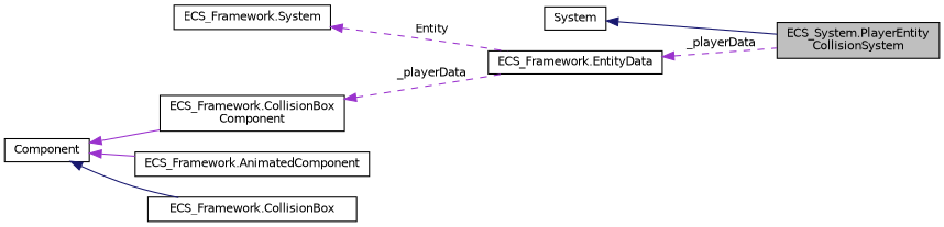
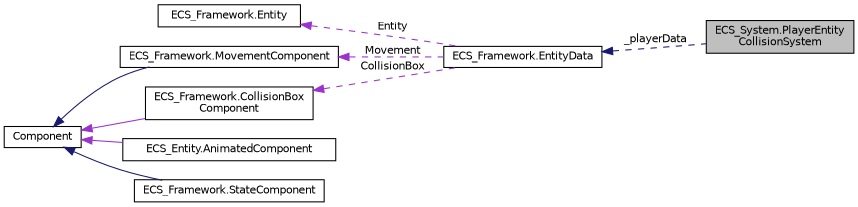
  digraph {
    rankdir=LR
    node [color=black fillcolor=white fontname=Helvetica fontsize=10 shape=record style=filled]
    edge [color=darkorchid3 dir=back fontname=Helvetica fontsize=10 labelfontname=Helvetica labelfontsize=10 style=solid]
    n1 [fillcolor=grey75 fontcolor=black height=0.2 label="ECS_System.PlayerEntity\lCollisionSystem" width=0.4]
-   n2 [height=0.2 label=System width=0.4]
    n3 [height=0.2 label="ECS_Framework.EntityData" width=0.4]
-   n4 [height=0.2 label="ECS_Framework.System" width=0.4]
+   n4 [height=0.2 label="ECS_Framework.Entity" width=0.4]
+   n5 [height=0.2 label="ECS_Framework.MovementComponent" width=0.4]
    n6 [height=0.2 label=Component width=0.4]
    n7 [height=0.2 label="ECS_Framework.CollisionBox\lComponent" width=0.4]
-   n8 [height=0.2 label="ECS_Framework.AnimatedComponent" width=0.4]
-   n9 [height=0.2 label="ECS_Framework.CollisionBox" width=0.4]
-   n2 -> n1 [color=midnightblue]
-   n3 -> n1 [label=" _playerData" style=dashed]
+   n8 [height=0.2 label="ECS_Entity.AnimatedComponent" width=0.4]
+   n9 [height=0.2 label="ECS_Framework.StateComponent" width=0.4]
+   n3 -> n1 [color=midnightblue label=" _playerData" style=dashed]
    n4 -> n3 [label=" Entity" style=dashed]
+   n5 -> n3 [label=" Movement" style=dashed]
+   n6 -> n5 [color=midnightblue]
    n6 -> n7
    n6 -> n8
    n6 -> n9 [color=midnightblue]
-   n7 -> n3 [label=" _playerData" style=dashed]
+   n7 -> n3 [label=" CollisionBox" style=dashed]
  }
